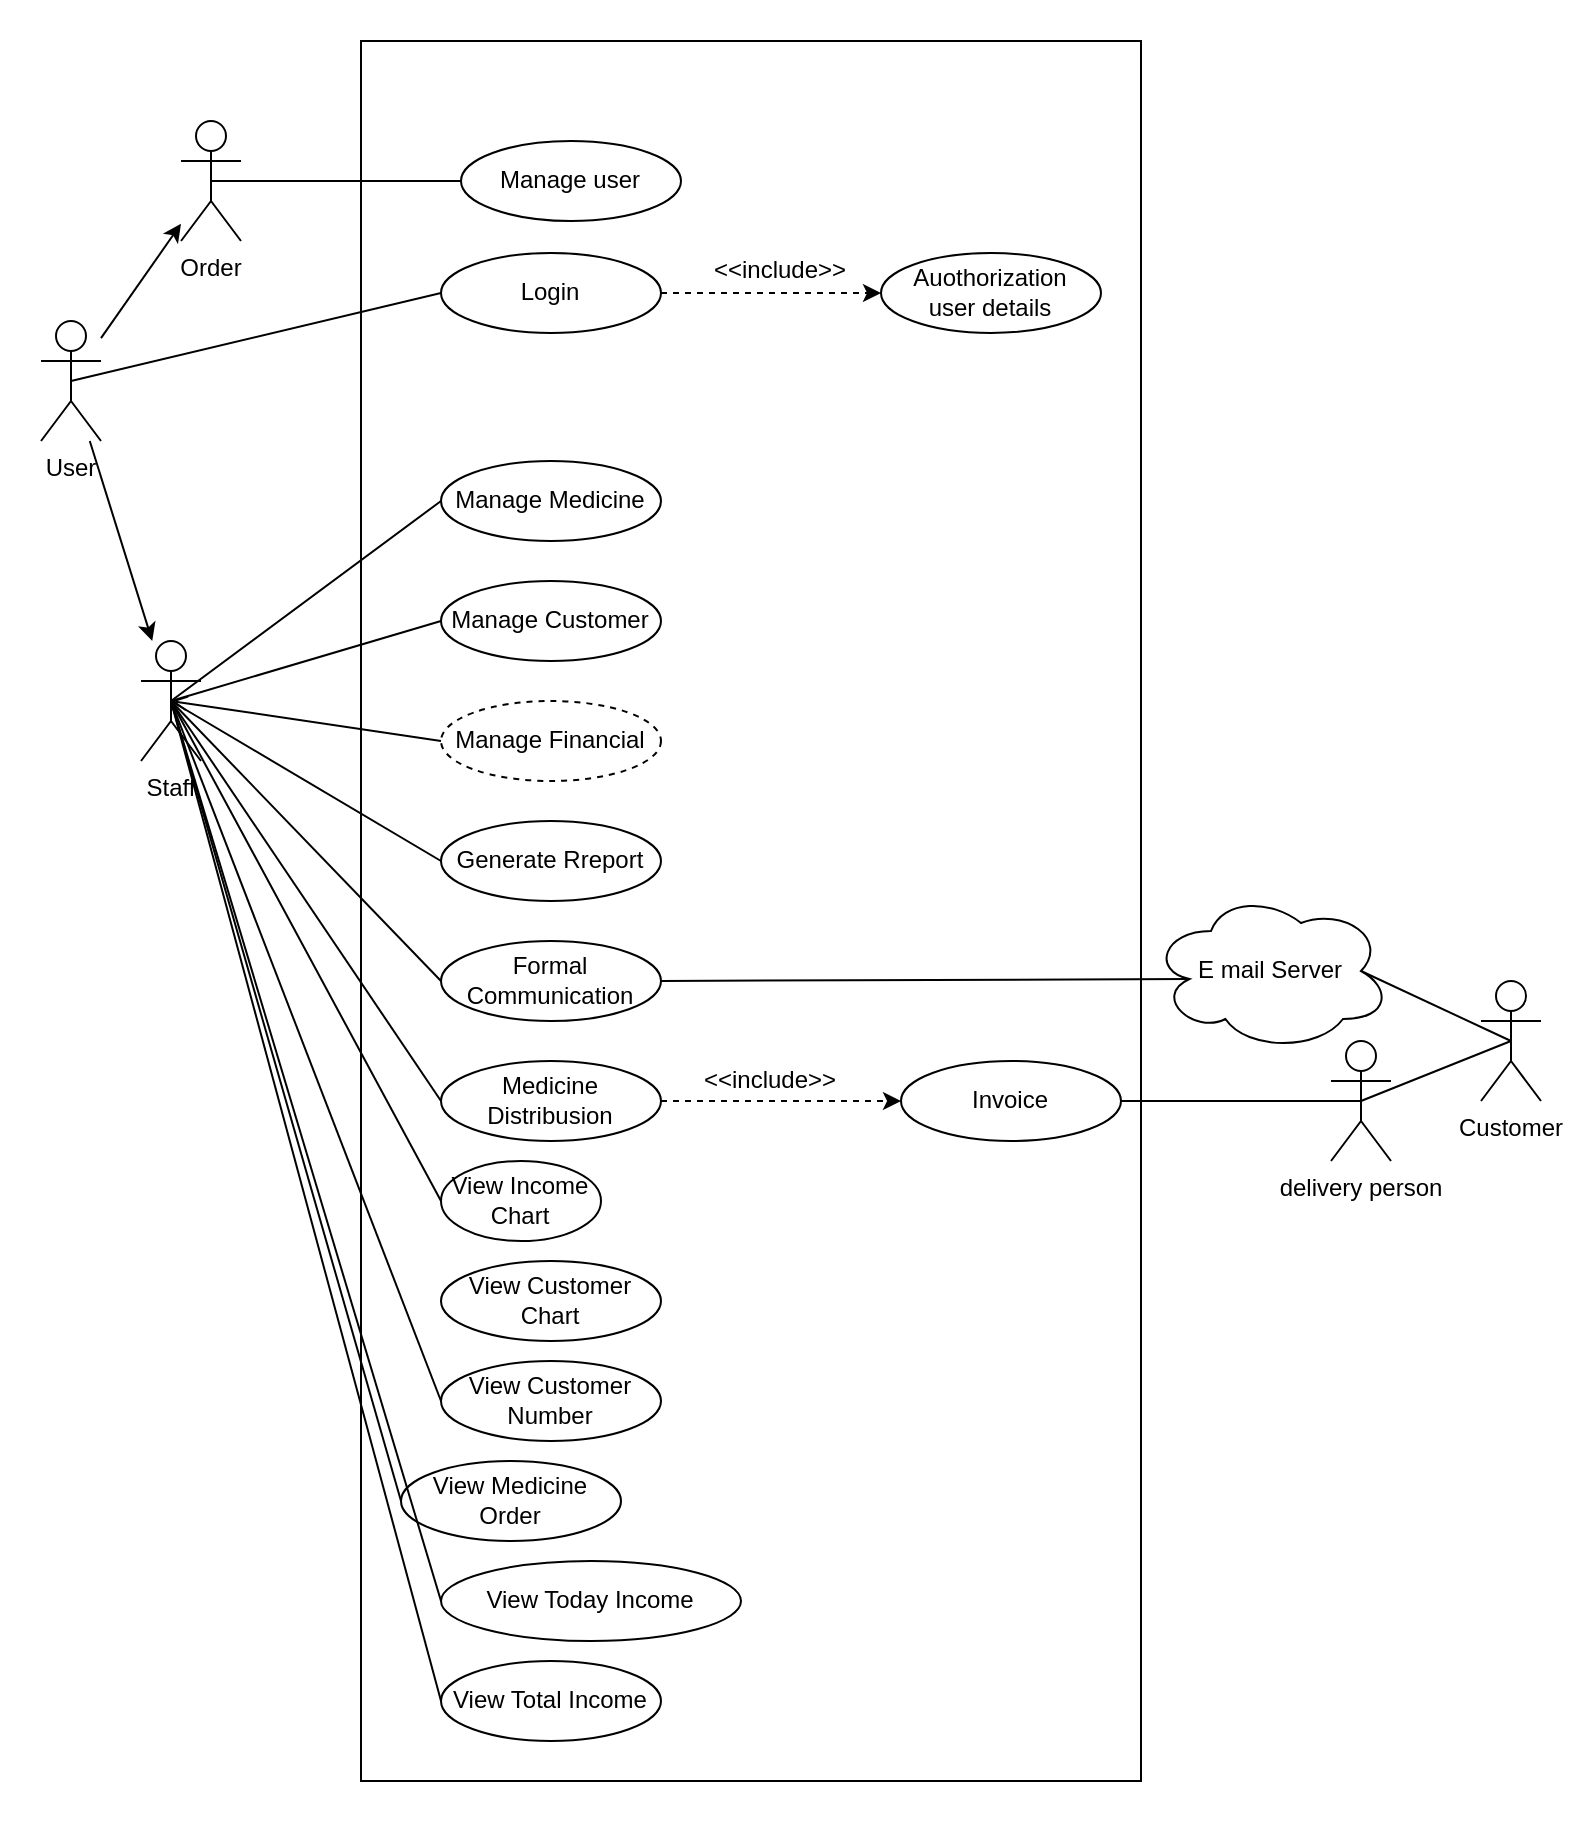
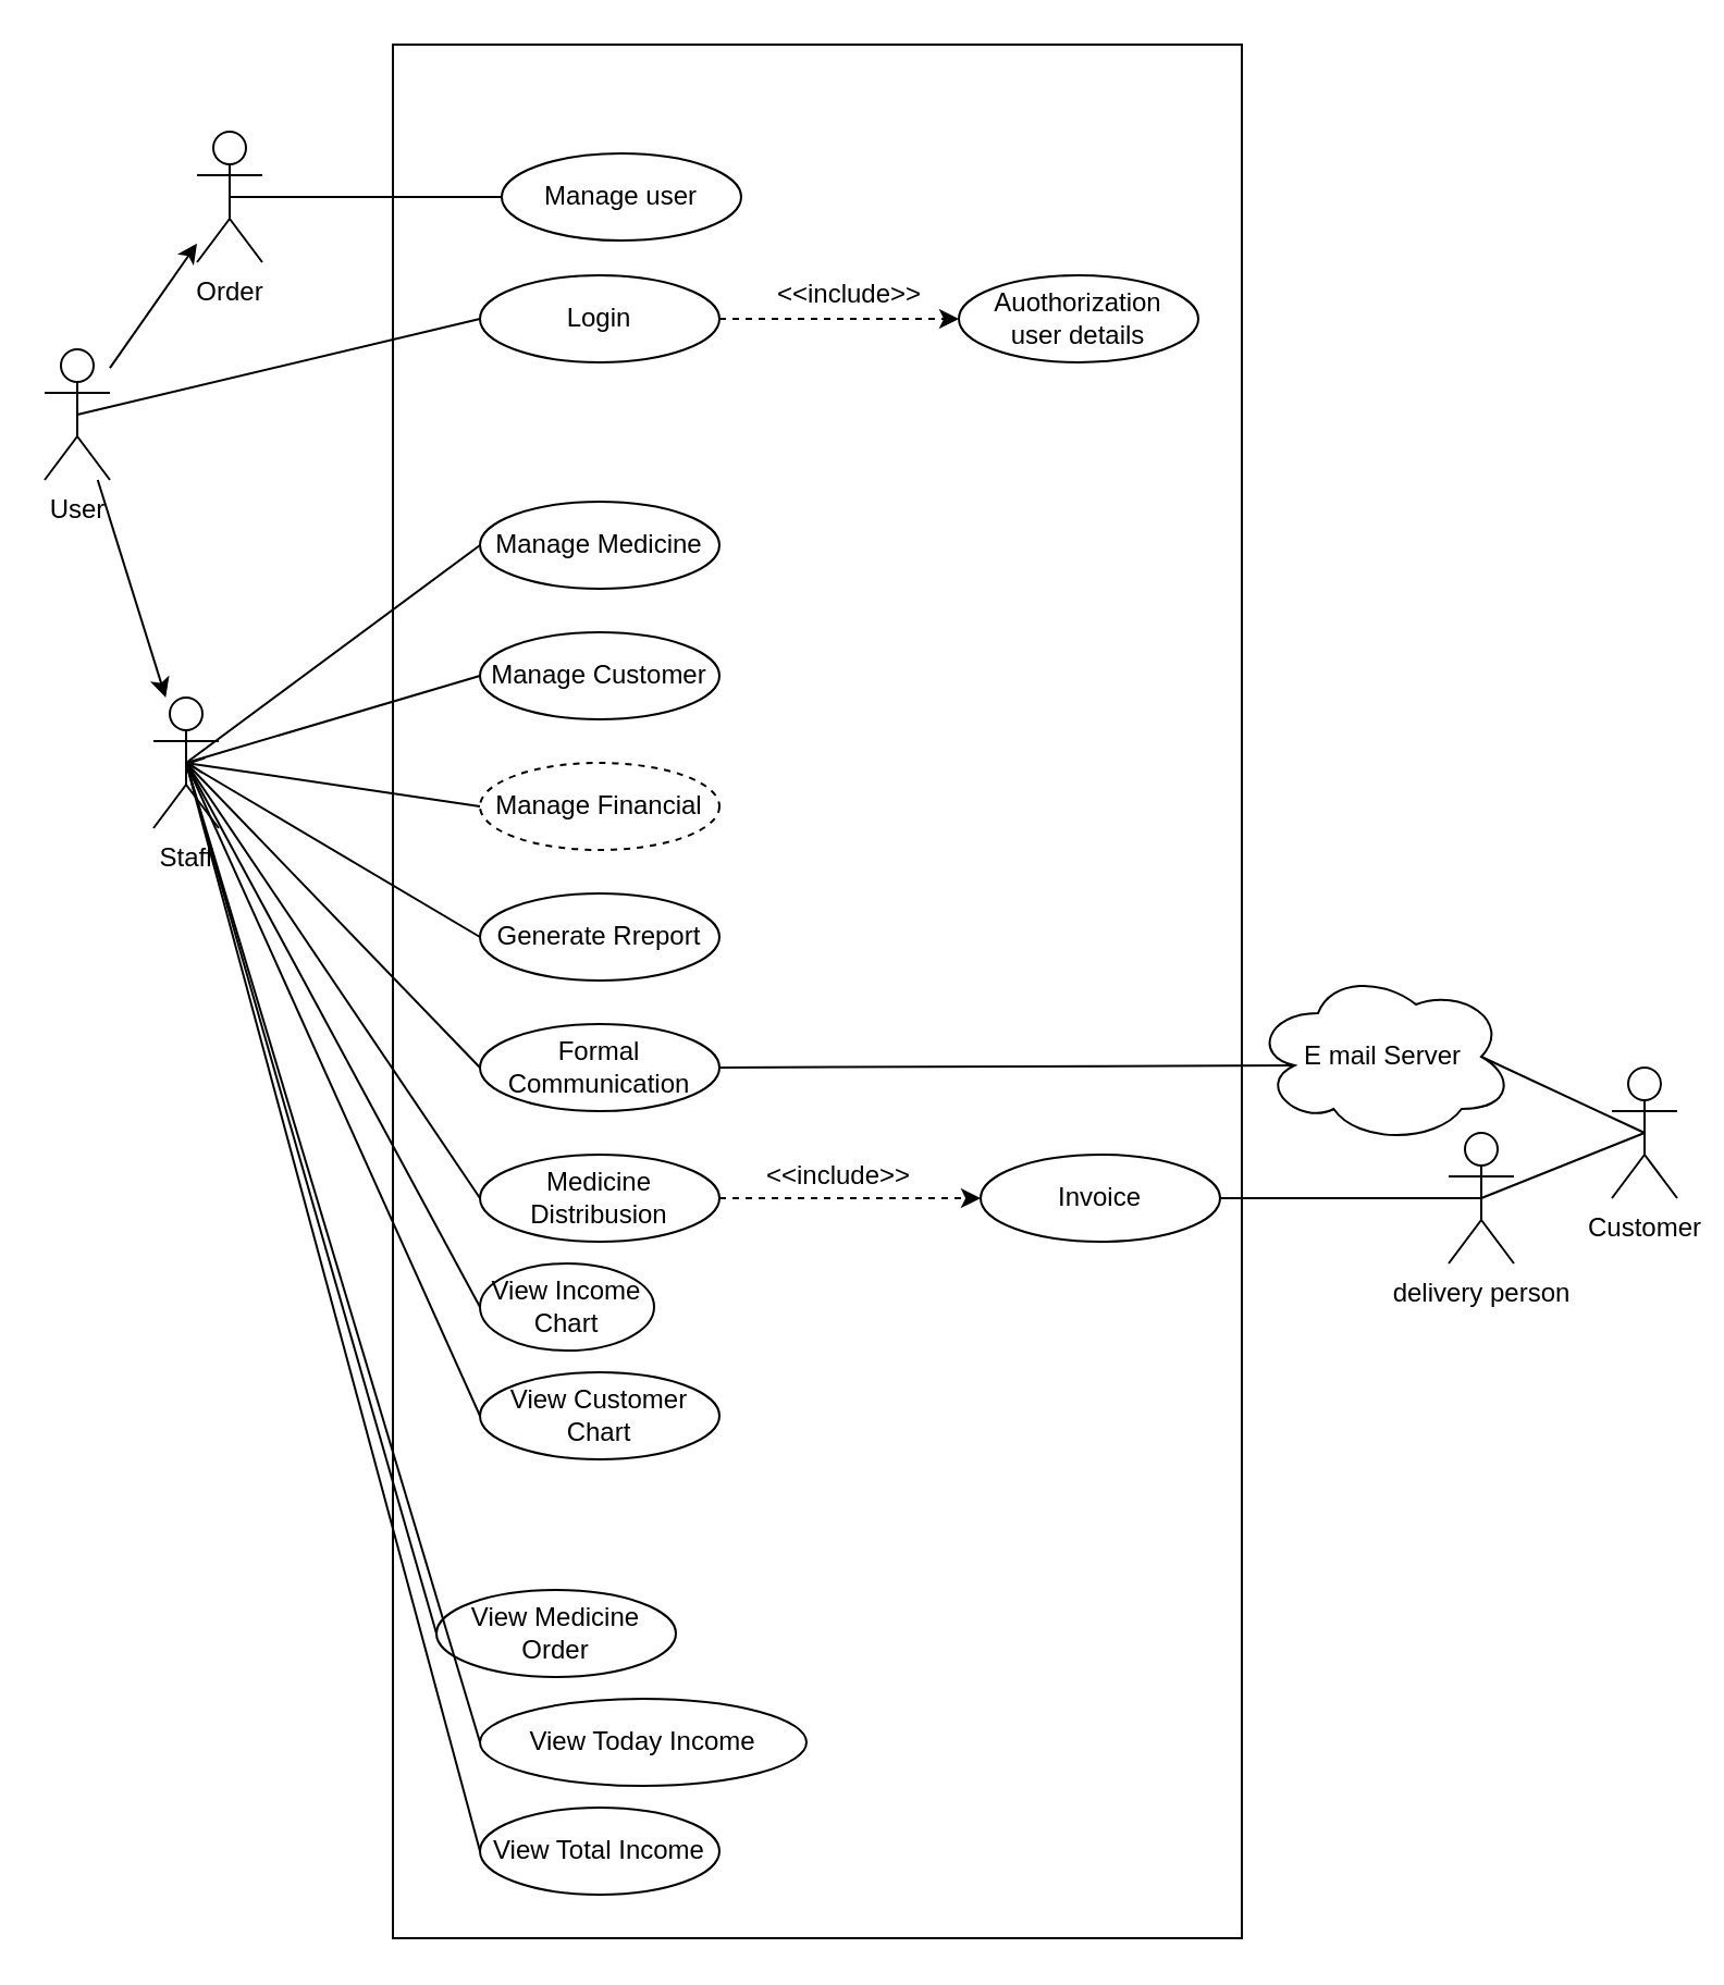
  <mxCell id="0" />
  <mxCell id="1" parent="0" />
  <mxCell id="2" value="" style="rounded=0;whiteSpace=wrap;html=1;" parent="1" vertex="1"><mxGeometry x="180" y="20" width="390" height="870" as="geometry" /></mxCell>
  <mxCell id="3" value="" style="rounded=0;orthogonalLoop=1;jettySize=auto;html=1;" parent="1" source="5" target="11" edge="1"><mxGeometry relative="1" as="geometry" /></mxCell>
  <mxCell id="4" value="" style="rounded=0;orthogonalLoop=1;jettySize=auto;html=1;" parent="1" source="5" target="14" edge="1"><mxGeometry relative="1" as="geometry" /></mxCell>
  <mxCell id="5" value="User" style="shape=umlActor;verticalLabelPosition=bottom;verticalAlign=top;html=1;outlineConnect=0;" parent="1" vertex="1"><mxGeometry x="20" y="160" width="30" height="60" as="geometry" /></mxCell>
  <mxCell id="6" style="rounded=0;orthogonalLoop=1;jettySize=auto;html=1;exitX=1;exitY=0.5;exitDx=0;exitDy=0;entryX=0;entryY=0.5;entryDx=0;entryDy=0;dashed=1;endArrow=classic;endFill=1;" parent="1" source="7" target="15" edge="1"><mxGeometry relative="1" as="geometry" /></mxCell>
  <mxCell id="7" value="Login" style="ellipse;whiteSpace=wrap;html=1;" parent="1" vertex="1"><mxGeometry x="220" y="126" width="110" height="40" as="geometry" /></mxCell>
  <mxCell id="8" style="rounded=0;orthogonalLoop=1;jettySize=auto;html=1;exitX=0.5;exitY=0.5;exitDx=0;exitDy=0;exitPerimeter=0;entryX=0;entryY=0.5;entryDx=0;entryDy=0;endArrow=none;endFill=0;" parent="1" source="11" target="17" edge="1"><mxGeometry relative="1" as="geometry" /></mxCell>
  <mxCell id="9" style="rounded=0;orthogonalLoop=1;jettySize=auto;html=1;exitX=0.5;exitY=0.5;exitDx=0;exitDy=0;exitPerimeter=0;entryX=0;entryY=0.5;entryDx=0;entryDy=0;endArrow=none;endFill=0;" parent="1" source="11" target="16" edge="1"><mxGeometry relative="1" as="geometry" /></mxCell>
  <mxCell id="10" style="rounded=0;orthogonalLoop=1;jettySize=auto;html=1;exitX=0.5;exitY=0.5;exitDx=0;exitDy=0;exitPerimeter=0;entryX=0;entryY=0.5;entryDx=0;entryDy=0;endArrow=none;endFill=0;" parent="1" source="11" target="18" edge="1"><mxGeometry relative="1" as="geometry" /></mxCell>
  <mxCell id="11" value="Staff" style="shape=umlActor;verticalLabelPosition=bottom;verticalAlign=top;html=1;outlineConnect=0;" parent="1" vertex="1"><mxGeometry x="70" y="320" width="30" height="60" as="geometry" /></mxCell>
  <mxCell id="12" style="rounded=0;orthogonalLoop=1;jettySize=auto;html=1;exitX=0.5;exitY=0.5;exitDx=0;exitDy=0;exitPerimeter=0;entryX=0;entryY=0.5;entryDx=0;entryDy=0;endArrow=none;endFill=0;" parent="1" source="5" target="7" edge="1"><mxGeometry relative="1" as="geometry" /></mxCell>
  <mxCell id="13" style="rounded=0;orthogonalLoop=1;jettySize=auto;html=1;exitX=0.5;exitY=0.5;exitDx=0;exitDy=0;exitPerimeter=0;entryX=0;entryY=0.5;entryDx=0;entryDy=0;endArrow=none;endFill=0;" parent="1" source="14" target="21" edge="1"><mxGeometry relative="1" as="geometry" /></mxCell>
  <mxCell id="14" value="Order" style="shape=umlActor;verticalLabelPosition=bottom;verticalAlign=top;html=1;outlineConnect=0;" parent="1" vertex="1"><mxGeometry x="90" y="60" width="30" height="60" as="geometry" /></mxCell>
  <mxCell id="15" value="Auothorization&lt;br&gt;user details" style="ellipse;whiteSpace=wrap;html=1;" parent="1" vertex="1"><mxGeometry x="440" y="126" width="110" height="40" as="geometry" /></mxCell>
  <mxCell id="16" value="Manage Medicine" style="ellipse;whiteSpace=wrap;html=1;" parent="1" vertex="1"><mxGeometry x="220" y="230" width="110" height="40" as="geometry" /></mxCell>
  <mxCell id="17" value="Manage Customer" style="ellipse;whiteSpace=wrap;html=1;" parent="1" vertex="1"><mxGeometry x="220" y="290" width="110" height="40" as="geometry" /></mxCell>
  <mxCell id="18" value="Generate Rreport" style="ellipse;whiteSpace=wrap;html=1;" parent="1" vertex="1"><mxGeometry x="220" y="410" width="110" height="40" as="geometry" /></mxCell>
  <mxCell id="19" style="rounded=0;orthogonalLoop=1;jettySize=auto;html=1;exitX=0;exitY=0.5;exitDx=0;exitDy=0;entryX=0.5;entryY=0.5;entryDx=0;entryDy=0;entryPerimeter=0;endArrow=open;endFill=0;" parent="1" source="20" target="11" edge="1"><mxGeometry relative="1" as="geometry" /></mxCell>
  <mxCell id="20" value="Manage Financial" style="ellipse;whiteSpace=wrap;html=1;dashed=1;" parent="1" vertex="1"><mxGeometry x="220" y="350" width="110" height="40" as="geometry" /></mxCell>
  <mxCell id="21" value="Manage user" style="ellipse;whiteSpace=wrap;html=1;" parent="1" vertex="1"><mxGeometry x="230" y="70" width="110" height="40" as="geometry" /></mxCell>
  <mxCell id="22" style="rounded=0;orthogonalLoop=1;jettySize=auto;html=1;exitX=0;exitY=0.5;exitDx=0;exitDy=0;entryX=0.5;entryY=0.5;entryDx=0;entryDy=0;entryPerimeter=0;endArrow=none;endFill=0;" parent="1" source="24" target="11" edge="1"><mxGeometry relative="1" as="geometry" /></mxCell>
  <mxCell id="23" style="rounded=0;orthogonalLoop=1;jettySize=auto;html=1;exitX=1;exitY=0.5;exitDx=0;exitDy=0;entryX=0.16;entryY=0.55;entryDx=0;entryDy=0;entryPerimeter=0;endArrow=none;endFill=0;" parent="1" source="24" target="27" edge="1"><mxGeometry relative="1" as="geometry" /></mxCell>
  <mxCell id="24" value="Formal Communication" style="ellipse;whiteSpace=wrap;html=1;" parent="1" vertex="1"><mxGeometry x="220" y="470" width="110" height="40" as="geometry" /></mxCell>
  <mxCell id="25" value="Customer" style="shape=umlActor;verticalLabelPosition=bottom;verticalAlign=top;html=1;outlineConnect=0;" parent="1" vertex="1"><mxGeometry x="740" y="490" width="30" height="60" as="geometry" /></mxCell>
  <mxCell id="26" style="rounded=0;orthogonalLoop=1;jettySize=auto;html=1;exitX=0.875;exitY=0.5;exitDx=0;exitDy=0;exitPerimeter=0;entryX=0.5;entryY=0.5;entryDx=0;entryDy=0;entryPerimeter=0;endArrow=none;endFill=0;" parent="1" source="27" target="25" edge="1"><mxGeometry relative="1" as="geometry" /></mxCell>
  <mxCell id="27" value="E mail Server" style="ellipse;shape=cloud;whiteSpace=wrap;html=1;" parent="1" vertex="1"><mxGeometry x="575" y="445" width="120" height="80" as="geometry" /></mxCell>
  <mxCell id="28" value="&amp;lt;&amp;lt;include&amp;gt;&amp;gt;" style="text;html=1;strokeColor=none;fillColor=none;align=center;verticalAlign=middle;whiteSpace=wrap;rounded=0;rotation=0;" parent="1" vertex="1"><mxGeometry x="360" y="120" width="60" height="30" as="geometry" /></mxCell>
  <mxCell id="29" style="rounded=0;orthogonalLoop=1;jettySize=auto;html=1;exitX=1;exitY=0.5;exitDx=0;exitDy=0;entryX=0.5;entryY=0.5;entryDx=0;entryDy=0;entryPerimeter=0;endArrow=none;endFill=0;" parent="1" source="30" target="36" edge="1"><mxGeometry relative="1" as="geometry" /></mxCell>
  <mxCell id="30" value="Invoice" style="ellipse;whiteSpace=wrap;html=1;" parent="1" vertex="1"><mxGeometry x="450" y="530" width="110" height="40" as="geometry" /></mxCell>
  <mxCell id="31" style="rounded=0;orthogonalLoop=1;jettySize=auto;html=1;exitX=0;exitY=0.5;exitDx=0;exitDy=0;entryX=0.5;entryY=0.5;entryDx=0;entryDy=0;entryPerimeter=0;endArrow=none;endFill=0;" parent="1" source="33" target="11" edge="1"><mxGeometry relative="1" as="geometry" /></mxCell>
  <mxCell id="32" style="rounded=0;orthogonalLoop=1;jettySize=auto;html=1;exitX=1;exitY=0.5;exitDx=0;exitDy=0;entryX=0;entryY=0.5;entryDx=0;entryDy=0;endArrow=classic;endFill=1;dashed=1;" parent="1" source="33" target="30" edge="1"><mxGeometry relative="1" as="geometry" /></mxCell>
  <mxCell id="33" value="Medicine Distribusion" style="ellipse;whiteSpace=wrap;html=1;" parent="1" vertex="1"><mxGeometry x="220" y="530" width="110" height="40" as="geometry" /></mxCell>
  <mxCell id="34" value="&amp;lt;&amp;lt;include&amp;gt;&amp;gt;" style="text;html=1;strokeColor=none;fillColor=none;align=center;verticalAlign=middle;whiteSpace=wrap;rounded=0;rotation=0;" parent="1" vertex="1"><mxGeometry x="355" y="525" width="60" height="30" as="geometry" /></mxCell>
  <mxCell id="35" style="rounded=0;orthogonalLoop=1;jettySize=auto;html=1;exitX=0.5;exitY=0.5;exitDx=0;exitDy=0;exitPerimeter=0;endArrow=none;endFill=0;entryX=0.5;entryY=0.5;entryDx=0;entryDy=0;entryPerimeter=0;" parent="1" source="36" target="25" edge="1"><mxGeometry relative="1" as="geometry" /></mxCell>
  <mxCell id="36" value="delivery person" style="shape=umlActor;verticalLabelPosition=bottom;verticalAlign=top;html=1;outlineConnect=0;" parent="1" vertex="1"><mxGeometry x="665" y="520" width="30" height="60" as="geometry" /></mxCell>
  <mxCell id="37" value="View Income Chart" style="ellipse;whiteSpace=wrap;html=1;" vertex="1" parent="1"><mxGeometry x="220" y="580" width="80" height="40" as="geometry" /></mxCell>
  <mxCell id="38" value="View Customer Chart" style="ellipse;whiteSpace=wrap;html=1;" vertex="1" parent="1"><mxGeometry x="220" y="630" width="110" height="40" as="geometry" /></mxCell>
- <mxCell id="39" value="View Customer Number" style="ellipse;whiteSpace=wrap;html=1;" vertex="1" parent="1"><mxGeometry x="220" y="680" width="110" height="40" as="geometry" /></mxCell>
  <mxCell id="40" value="View Medicine Order" style="ellipse;whiteSpace=wrap;html=1;" vertex="1" parent="1"><mxGeometry x="200" y="730" width="110" height="40" as="geometry" /></mxCell>
  <mxCell id="41" value="View Today Income" style="ellipse;whiteSpace=wrap;html=1;" vertex="1" parent="1"><mxGeometry x="220" y="780" width="150" height="40" as="geometry" /></mxCell>
  <mxCell id="42" value="View Total Income" style="ellipse;whiteSpace=wrap;html=1;" vertex="1" parent="1"><mxGeometry x="220" y="830" width="110" height="40" as="geometry" /></mxCell>
  <mxCell id="43" style="rounded=0;orthogonalLoop=1;jettySize=auto;html=1;exitX=0;exitY=0.5;exitDx=0;exitDy=0;endArrow=none;endFill=0;entryX=0.5;entryY=0.5;entryDx=0;entryDy=0;entryPerimeter=0;" edge="1" parent="1" source="37" target="11"><mxGeometry relative="1" as="geometry"><mxPoint x="230" y="560" as="sourcePoint" /><mxPoint x="90" y="350" as="targetPoint" /></mxGeometry></mxCell>
+ <mxCell id="44" style="rounded=0;orthogonalLoop=1;jettySize=auto;html=1;exitX=0;exitY=0.5;exitDx=0;exitDy=0;endArrow=none;endFill=0;entryX=0.5;entryY=0.5;entryDx=0;entryDy=0;entryPerimeter=0;" edge="1" parent="1" source="38" target="11"><mxGeometry relative="1" as="geometry"><mxPoint x="230" y="610" as="sourcePoint" /><mxPoint x="90" y="350" as="targetPoint" /></mxGeometry></mxCell>
  <mxCell id="45" style="rounded=0;orthogonalLoop=1;jettySize=auto;html=1;exitX=0;exitY=0.5;exitDx=0;exitDy=0;entryX=0.5;entryY=0.5;entryDx=0;entryDy=0;entryPerimeter=0;endArrow=none;endFill=0;" edge="1" parent="1" source="41" target="11"><mxGeometry relative="1" as="geometry"><mxPoint x="240" y="620" as="sourcePoint" /><mxPoint x="115" y="380" as="targetPoint" /></mxGeometry></mxCell>
  <mxCell id="46" style="rounded=0;orthogonalLoop=1;jettySize=auto;html=1;exitX=0;exitY=0.5;exitDx=0;exitDy=0;entryX=0.5;entryY=0.5;entryDx=0;entryDy=0;entryPerimeter=0;endArrow=none;endFill=0;" edge="1" parent="1" source="40" target="11"><mxGeometry relative="1" as="geometry"><mxPoint x="250" y="630" as="sourcePoint" /><mxPoint x="125" y="390" as="targetPoint" /></mxGeometry></mxCell>
- <mxCell id="47" style="rounded=0;orthogonalLoop=1;jettySize=auto;html=1;exitX=0;exitY=0.5;exitDx=0;exitDy=0;entryX=0.5;entryY=0.5;entryDx=0;entryDy=0;entryPerimeter=0;endArrow=none;endFill=0;" edge="1" parent="1" source="39" target="11"><mxGeometry relative="1" as="geometry"><mxPoint x="260" y="640" as="sourcePoint" /><mxPoint x="135" y="400" as="targetPoint" /></mxGeometry></mxCell>
  <mxCell id="48" style="rounded=0;orthogonalLoop=1;jettySize=auto;html=1;exitX=0;exitY=0.5;exitDx=0;exitDy=0;entryX=0.5;entryY=0.5;entryDx=0;entryDy=0;entryPerimeter=0;endArrow=none;endFill=0;" edge="1" parent="1" source="42" target="11"><mxGeometry relative="1" as="geometry"><mxPoint x="230" y="810" as="sourcePoint" /><mxPoint x="95" y="360" as="targetPoint" /></mxGeometry></mxCell>
